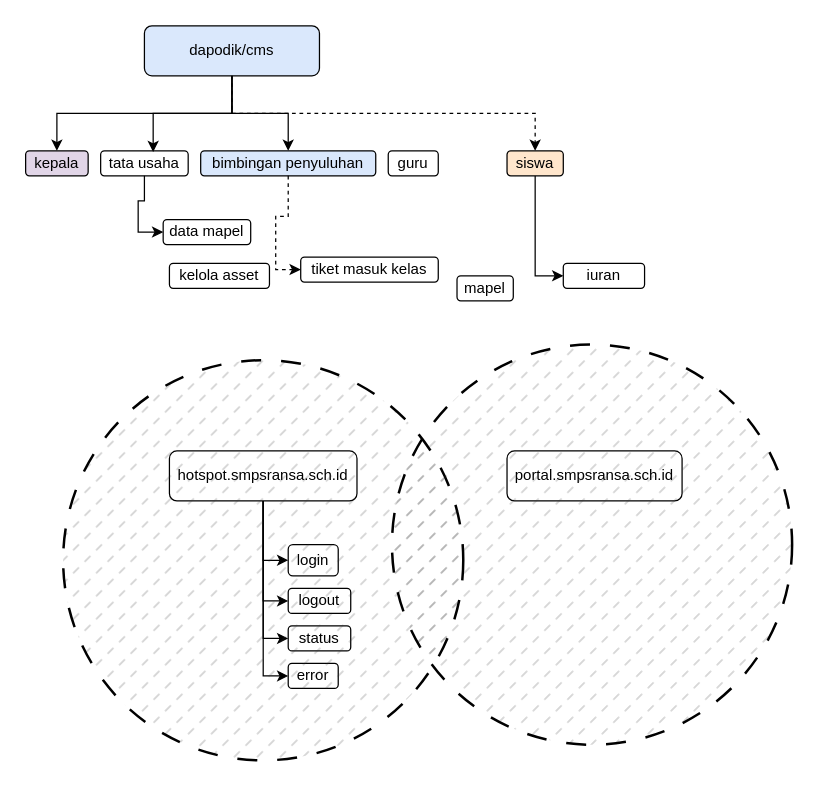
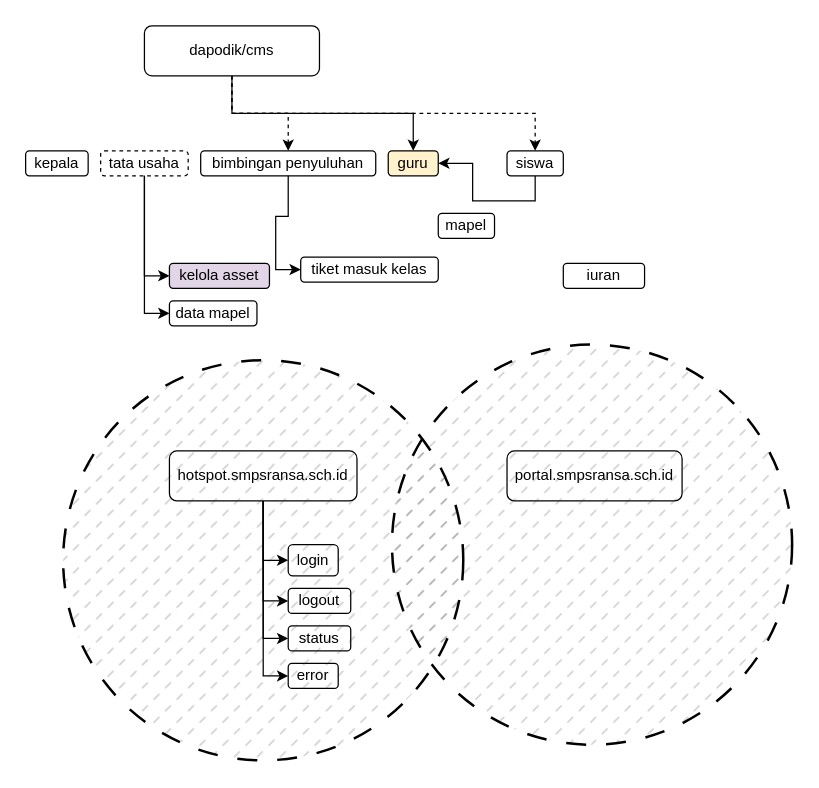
  <mxCell id="0" />
  <mxCell id="1" parent="0" />
  <mxCell id="2" value="portal.smpsransa.sch.id" style="rounded=1;whiteSpace=wrap;html=1;" vertex="1" parent="1"><mxGeometry x="405" y="360" width="140" height="40" as="geometry" /></mxCell>
  <mxCell id="3" style="edgeStyle=orthogonalEdgeStyle;rounded=0;orthogonalLoop=1;jettySize=auto;html=1;exitX=0.5;exitY=1;exitDx=0;exitDy=0;entryX=0;entryY=0.5;entryDx=0;entryDy=0;" edge="1" parent="1" source="7" target="8"><mxGeometry relative="1" as="geometry" /></mxCell>
  <mxCell id="4" style="edgeStyle=orthogonalEdgeStyle;rounded=0;orthogonalLoop=1;jettySize=auto;html=1;exitX=0.5;exitY=1;exitDx=0;exitDy=0;entryX=0;entryY=0.5;entryDx=0;entryDy=0;" edge="1" parent="1" source="7" target="9"><mxGeometry relative="1" as="geometry" /></mxCell>
  <mxCell id="5" style="edgeStyle=orthogonalEdgeStyle;rounded=0;orthogonalLoop=1;jettySize=auto;html=1;exitX=0.5;exitY=1;exitDx=0;exitDy=0;entryX=0;entryY=0.5;entryDx=0;entryDy=0;" edge="1" parent="1" source="7" target="10"><mxGeometry relative="1" as="geometry" /></mxCell>
  <mxCell id="6" style="edgeStyle=orthogonalEdgeStyle;rounded=0;orthogonalLoop=1;jettySize=auto;html=1;exitX=0.5;exitY=1;exitDx=0;exitDy=0;entryX=0;entryY=0.5;entryDx=0;entryDy=0;" edge="1" parent="1" source="7" target="11"><mxGeometry relative="1" as="geometry" /></mxCell>
  <mxCell id="7" value="hotspot.smpsransa.sch.id" style="rounded=1;whiteSpace=wrap;html=1;" vertex="1" parent="1"><mxGeometry x="135" y="360" width="150" height="40" as="geometry" /></mxCell>
  <mxCell id="8" value="login" style="rounded=1;whiteSpace=wrap;html=1;" vertex="1" parent="1"><mxGeometry x="230" y="435" width="40" height="25" as="geometry" /></mxCell>
  <mxCell id="9" value="logout" style="rounded=1;whiteSpace=wrap;html=1;" vertex="1" parent="1"><mxGeometry x="230" y="470" width="50" height="20" as="geometry" /></mxCell>
  <mxCell id="10" value="status" style="rounded=1;whiteSpace=wrap;html=1;" vertex="1" parent="1"><mxGeometry x="230" y="500" width="50" height="20" as="geometry" /></mxCell>
  <mxCell id="11" value="error" style="rounded=1;whiteSpace=wrap;html=1;" vertex="1" parent="1"><mxGeometry x="230" y="530" width="40" height="20" as="geometry" /></mxCell>
- <mxCell id="12" style="edgeStyle=orthogonalEdgeStyle;rounded=0;orthogonalLoop=1;jettySize=auto;html=1;exitX=0.5;exitY=1;exitDx=0;exitDy=0;entryX=0.5;entryY=0;entryDx=0;entryDy=0;" edge="1" parent="1" source="15" target="17"><mxGeometry relative="1" as="geometry" /></mxCell>
- <mxCell id="13" style="edgeStyle=orthogonalEdgeStyle;rounded=0;orthogonalLoop=1;jettySize=auto;html=1;exitX=0.5;exitY=1;exitDx=0;exitDy=0;" edge="1" parent="1" source="15" target="19"><mxGeometry relative="1" as="geometry" /></mxCell>
+ <mxCell id="12" style="edgeStyle=orthogonalEdgeStyle;rounded=0;orthogonalLoop=1;jettySize=auto;html=1;exitX=0.5;exitY=1;exitDx=0;exitDy=0;" edge="1" parent="1" source="15" target="20"><mxGeometry relative="1" as="geometry" /></mxCell>
+ <mxCell id="13" style="edgeStyle=orthogonalEdgeStyle;rounded=0;orthogonalLoop=1;jettySize=auto;html=1;exitX=0.5;exitY=1;exitDx=0;exitDy=0;dashed=1;" edge="1" parent="1" source="15" target="19"><mxGeometry relative="1" as="geometry" /></mxCell>
  <mxCell id="14" style="edgeStyle=orthogonalEdgeStyle;rounded=0;orthogonalLoop=1;jettySize=auto;html=1;exitX=0.5;exitY=1;exitDx=0;exitDy=0;dashed=1;" edge="1" parent="1" source="15" target="23"><mxGeometry relative="1" as="geometry" /></mxCell>
- <mxCell id="15" value="dapodik/cms" style="rounded=1;whiteSpace=wrap;html=1;fillColor=#dae8fc;" vertex="1" parent="1"><mxGeometry x="115" y="20" width="140" height="40" as="geometry" /></mxCell>
+ <mxCell id="15" value="dapodik/cms" style="rounded=1;whiteSpace=wrap;html=1;" vertex="1" parent="1"><mxGeometry x="115" y="20" width="140" height="40" as="geometry" /></mxCell>
  <mxCell id="16" value="" style="group" vertex="1" connectable="0" parent="1"><mxGeometry x="20" y="120" width="330" height="20" as="geometry" /></mxCell>
- <mxCell id="17" value="kepala" style="rounded=1;whiteSpace=wrap;html=1;fillColor=#e1d5e7;" vertex="1" parent="16"><mxGeometry width="50" height="20" as="geometry" /></mxCell>
- <mxCell id="18" value="tata usaha" style="rounded=1;whiteSpace=wrap;html=1;" vertex="1" parent="16"><mxGeometry x="60" width="70" height="20" as="geometry" /></mxCell>
- <mxCell id="19" value="bimbingan penyuluhan" style="rounded=1;whiteSpace=wrap;html=1;fillColor=#dae8fc;" vertex="1" parent="16"><mxGeometry x="140" width="140" height="20" as="geometry" /></mxCell>
- <mxCell id="20" value="guru" style="rounded=1;whiteSpace=wrap;html=1;" vertex="1" parent="16"><mxGeometry x="290" width="40" height="20" as="geometry" /></mxCell>
- <mxCell id="21" value="mapel" style="rounded=1;whiteSpace=wrap;html=1;" vertex="1" parent="1"><mxGeometry x="365" y="220" width="45" height="20" as="geometry" /></mxCell>
- <mxCell id="22" style="edgeStyle=orthogonalEdgeStyle;rounded=0;orthogonalLoop=1;jettySize=auto;html=1;exitX=0.5;exitY=1;exitDx=0;exitDy=0;entryX=0;entryY=0.5;entryDx=0;entryDy=0;" edge="1" parent="1" source="23" target="24"><mxGeometry relative="1" as="geometry" /></mxCell>
- <mxCell id="23" value="siswa" style="rounded=1;whiteSpace=wrap;html=1;fillColor=#ffe6cc;" vertex="1" parent="1"><mxGeometry x="405" y="120" width="45" height="20" as="geometry" /></mxCell>
+ <mxCell id="17" value="kepala" style="rounded=1;whiteSpace=wrap;html=1;" vertex="1" parent="16"><mxGeometry width="50" height="20" as="geometry" /></mxCell>
+ <mxCell id="18" value="tata usaha" style="rounded=1;whiteSpace=wrap;html=1;dashed=1;" vertex="1" parent="16"><mxGeometry x="60" width="70" height="20" as="geometry" /></mxCell>
+ <mxCell id="19" value="bimbingan penyuluhan" style="rounded=1;whiteSpace=wrap;html=1;" vertex="1" parent="16"><mxGeometry x="140" width="140" height="20" as="geometry" /></mxCell>
+ <mxCell id="20" value="guru" style="rounded=1;whiteSpace=wrap;html=1;fillColor=#fff2cc;" vertex="1" parent="16"><mxGeometry x="290" width="40" height="20" as="geometry" /></mxCell>
+ <mxCell id="21" value="mapel" style="rounded=1;whiteSpace=wrap;html=1;" vertex="1" parent="1"><mxGeometry x="350" y="170" width="45" height="20" as="geometry" /></mxCell>
+ <mxCell id="22" style="edgeStyle=orthogonalEdgeStyle;rounded=0;orthogonalLoop=1;jettySize=auto;html=1;exitX=0.5;exitY=1;exitDx=0;exitDy=0;" edge="1" parent="1" source="23" target="20"><mxGeometry relative="1" as="geometry" /></mxCell>
+ <mxCell id="23" value="siswa" style="rounded=1;whiteSpace=wrap;html=1;" vertex="1" parent="1"><mxGeometry x="405" y="120" width="45" height="20" as="geometry" /></mxCell>
  <mxCell id="24" value="iuran" style="rounded=1;whiteSpace=wrap;html=1;" vertex="1" parent="1"><mxGeometry x="450" y="210" width="65" height="20" as="geometry" /></mxCell>
- <mxCell id="25" value="kelola asset" style="rounded=1;whiteSpace=wrap;html=1;" vertex="1" parent="1"><mxGeometry x="135" y="210" width="80" height="20" as="geometry" /></mxCell>
- <mxCell id="26" value="data mapel" style="rounded=1;whiteSpace=wrap;html=1;" vertex="1" parent="1"><mxGeometry x="130" y="175" width="70" height="20" as="geometry" /></mxCell>
+ <mxCell id="25" value="kelola asset" style="rounded=1;whiteSpace=wrap;html=1;fillColor=#e1d5e7;" vertex="1" parent="1"><mxGeometry x="135" y="210" width="80" height="20" as="geometry" /></mxCell>
+ <mxCell id="26" value="data mapel" style="rounded=1;whiteSpace=wrap;html=1;" vertex="1" parent="1"><mxGeometry x="135" y="240" width="70" height="20" as="geometry" /></mxCell>
  <mxCell id="27" value="tiket masuk kelas" style="rounded=1;whiteSpace=wrap;html=1;" vertex="1" parent="1"><mxGeometry x="240" y="205" width="110" height="20" as="geometry" /></mxCell>
- <mxCell id="28" style="edgeStyle=orthogonalEdgeStyle;rounded=0;orthogonalLoop=1;jettySize=auto;html=1;exitX=0.5;exitY=1;exitDx=0;exitDy=0;entryX=0.6;entryY=0.05;entryDx=0;entryDy=0;entryPerimeter=0;" edge="1" parent="1" source="15" target="18"><mxGeometry relative="1" as="geometry" /></mxCell>
- <mxCell id="29" style="edgeStyle=orthogonalEdgeStyle;rounded=0;orthogonalLoop=1;jettySize=auto;html=1;exitX=0.5;exitY=1;exitDx=0;exitDy=0;entryX=0;entryY=0.5;entryDx=0;entryDy=0;dashed=1;" edge="1" parent="1" source="19" target="27"><mxGeometry relative="1" as="geometry" /></mxCell>
+ <mxCell id="29" style="edgeStyle=orthogonalEdgeStyle;rounded=0;orthogonalLoop=1;jettySize=auto;html=1;exitX=0.5;exitY=1;exitDx=0;exitDy=0;entryX=0;entryY=0.5;entryDx=0;entryDy=0;" edge="1" parent="1" source="19" target="27"><mxGeometry relative="1" as="geometry" /></mxCell>
+ <mxCell id="30" style="edgeStyle=orthogonalEdgeStyle;rounded=0;orthogonalLoop=1;jettySize=auto;html=1;exitX=0.5;exitY=1;exitDx=0;exitDy=0;entryX=0;entryY=0.5;entryDx=0;entryDy=0;" edge="1" parent="1" source="18" target="25"><mxGeometry relative="1" as="geometry" /></mxCell>
  <mxCell id="31" style="edgeStyle=orthogonalEdgeStyle;rounded=0;orthogonalLoop=1;jettySize=auto;html=1;exitX=0.5;exitY=1;exitDx=0;exitDy=0;entryX=0;entryY=0.5;entryDx=0;entryDy=0;" edge="1" parent="1" source="18" target="26"><mxGeometry relative="1" as="geometry" /></mxCell>
  <mxCell id="32" value="" style="ellipse;whiteSpace=wrap;html=1;fillStyle=dashed;fillColor=#333333;strokeColor=default;dashed=1;dashPattern=8 8;gradientColor=none;shadow=0;strokeWidth=2;fillOpacity=20;" vertex="1" parent="1"><mxGeometry x="50" y="287.5" width="320" height="320" as="geometry" /></mxCell>
  <mxCell id="33" value="" style="ellipse;whiteSpace=wrap;html=1;fillStyle=dashed;fillColor=#333333;strokeColor=default;dashed=1;dashPattern=8 8;gradientColor=none;shadow=0;strokeWidth=2;fillOpacity=20;" vertex="1" parent="1"><mxGeometry x="313" y="275" width="320" height="320" as="geometry" /></mxCell>
